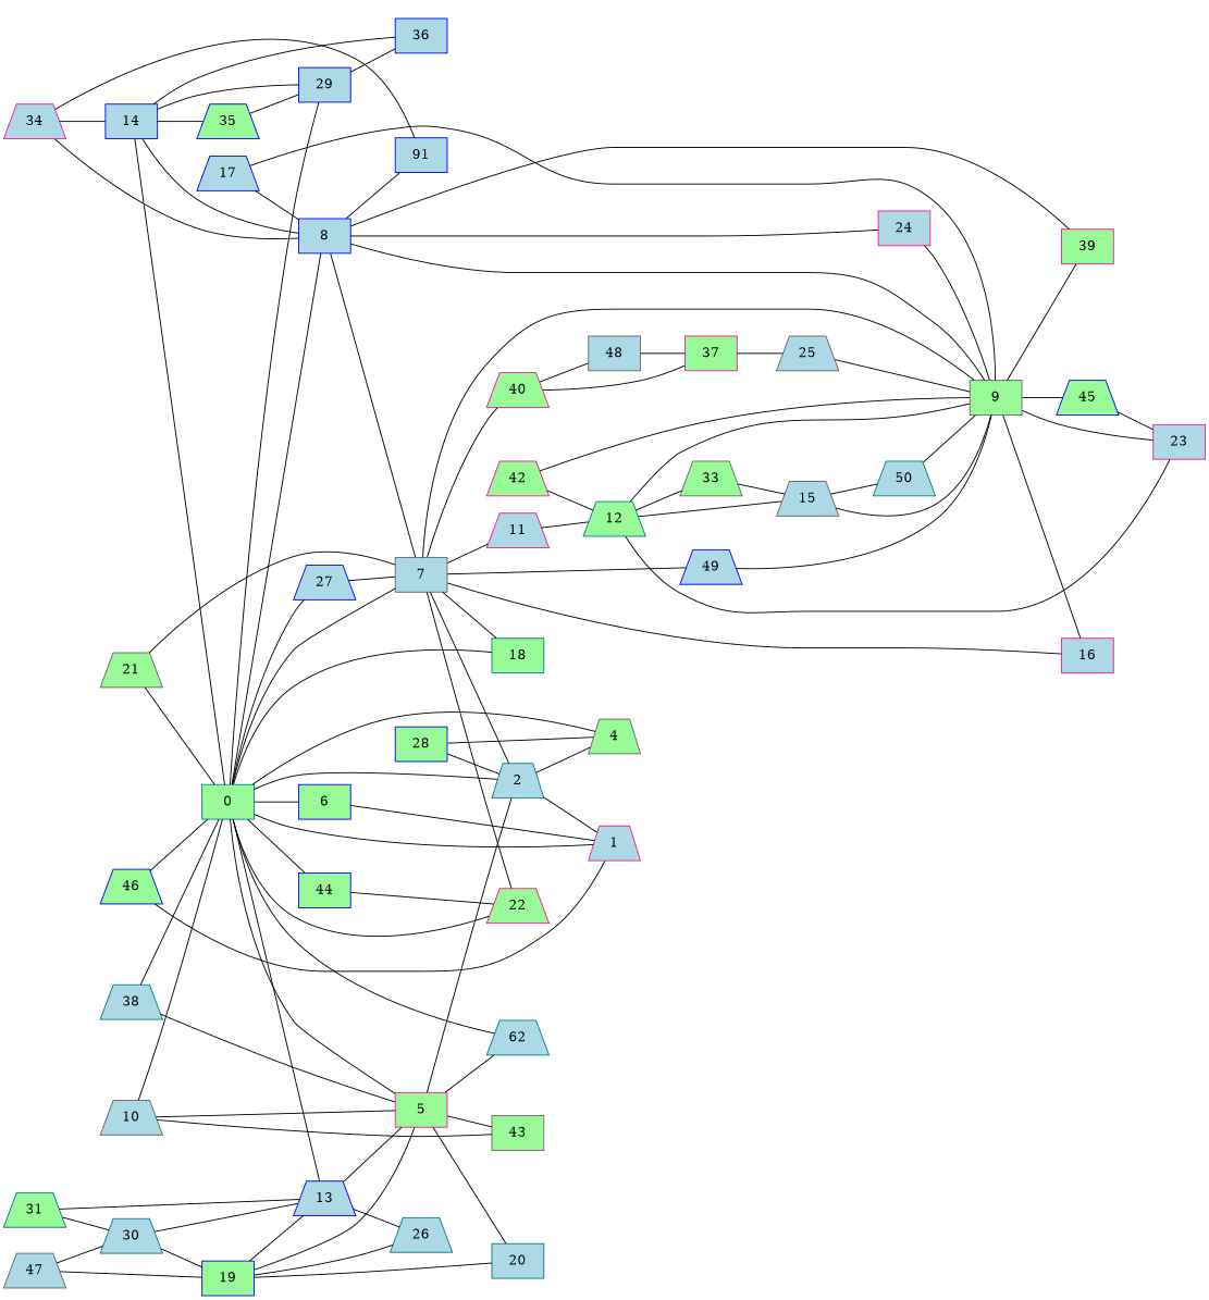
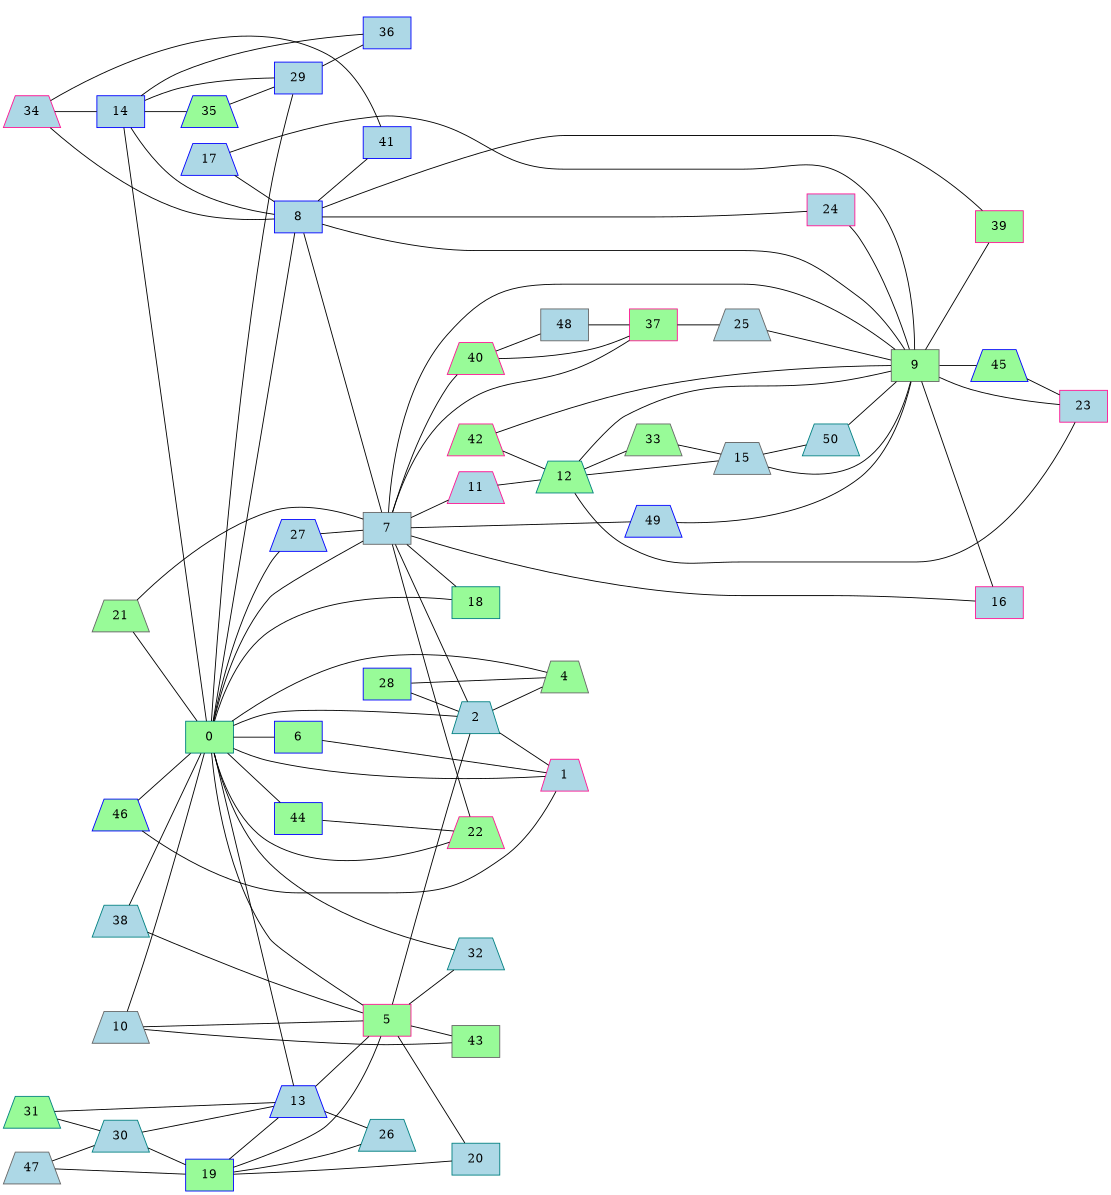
  strict graph {
    rankdir=LR
    node [color=blue fillcolor=lightblue shape=trapezium style=filled]
    0 [color=teal fillcolor=palegreen shape=box]
    4 [color=gray40 fillcolor=palegreen]
    6 [fillcolor=palegreen shape=box]
    7 [color=gray40 shape=box]
    8 [shape=box]
    13
    18 [color=teal fillcolor=palegreen shape=box]
    22 [color=deeppink fillcolor=palegreen]
    27
    29 [shape=box]
-   32 [color=teal label=62]
+   32 [color=teal]
    44 [fillcolor=palegreen shape=box]
    1 [color=deeppink]
    2 [color=teal]
    9 [color=gray40 fillcolor=palegreen shape=box]
    11 [color=deeppink]
    16 [color=deeppink shape=box]
    40 [color=deeppink fillcolor=palegreen]
    49
    24 [color=deeppink shape=box]
    39 [color=deeppink fillcolor=palegreen shape=box]
-   41 [shape=box label=91]
+   41 [shape=box]
    5 [color=deeppink fillcolor=palegreen shape=box]
    26 [color=teal]
    36 [shape=box]
    20 [color=teal shape=box]
    43 [color=gray40 fillcolor=palegreen shape=box]
    23 [color=deeppink shape=box]
    45 [fillcolor=palegreen]
    12 [color=teal fillcolor=palegreen]
    25 [color=gray40]
    37 [color=deeppink fillcolor=palegreen shape=box]
    48 [color=gray40 shape=box]
    10 [color=gray40]
    15 [color=gray40]
    33 [color=gray40 fillcolor=palegreen]
    50 [color=teal]
    14 [shape=box]
    35 [fillcolor=palegreen]
    17
    19 [fillcolor=palegreen shape=box]
    21 [color=gray40 fillcolor=palegreen]
    28 [fillcolor=palegreen shape=box]
    30 [color=teal]
    31 [color=teal fillcolor=palegreen]
    34 [color=deeppink]
    38 [color=teal]
    42 [color=deeppink fillcolor=palegreen]
    46 [fillcolor=palegreen]
    47 [color=gray40]
    0 -- 4
    0 -- 6
    0 -- 7
    0 -- 8
    0 -- 13
    0 -- 18
    0 -- 22
    0 -- 27
    0 -- 29
    0 -- 32
    0 -- 44
    6 -- 1
    7 -- 18
    7 -- 22
    7 -- 2
    7 -- 9
    7 -- 11
    7 -- 16
    7 -- 40
    7 -- 49
    8 -- 7
    8 -- 9
    8 -- 24
    8 -- 39
    8 -- 41
    13 -- 5
    13 -- 26
    27 -- 7
    29 -- 36
    44 -- 22
    1 -- 0
    2 -- 0
    2 -- 4
    2 -- 1
    9 -- 16
    9 -- 39
    9 -- 23
    9 -- 45
    11 -- 12
    40 -- 37
    40 -- 48
    49 -- 9
    24 -- 9
    5 -- 0
    5 -- 32
    5 -- 2
    5 -- 20
    5 -- 43
    45 -- 23
    12 -- 9
    12 -- 23
    12 -- 15
    12 -- 33
    25 -- 9
+   37 -- 7
    37 -- 25
    48 -- 37
    10 -- 0
    10 -- 5
    10 -- 43
    15 -- 9
    15 -- 50
    33 -- 15
    50 -- 9
    14 -- 0
    14 -- 8
    14 -- 29
    14 -- 36
    14 -- 35
    35 -- 29
    17 -- 8
    17 -- 9
    19 -- 13
    19 -- 5
    19 -- 26
    19 -- 20
    21 -- 0
    21 -- 7
    28 -- 4
    28 -- 2
    30 -- 13
    30 -- 19
    31 -- 13
    31 -- 30
    34 -- 8
    34 -- 41
    34 -- 14
    38 -- 0
    38 -- 5
    42 -- 9
    42 -- 12
    46 -- 0
    46 -- 1
    47 -- 19
    47 -- 30
  }
